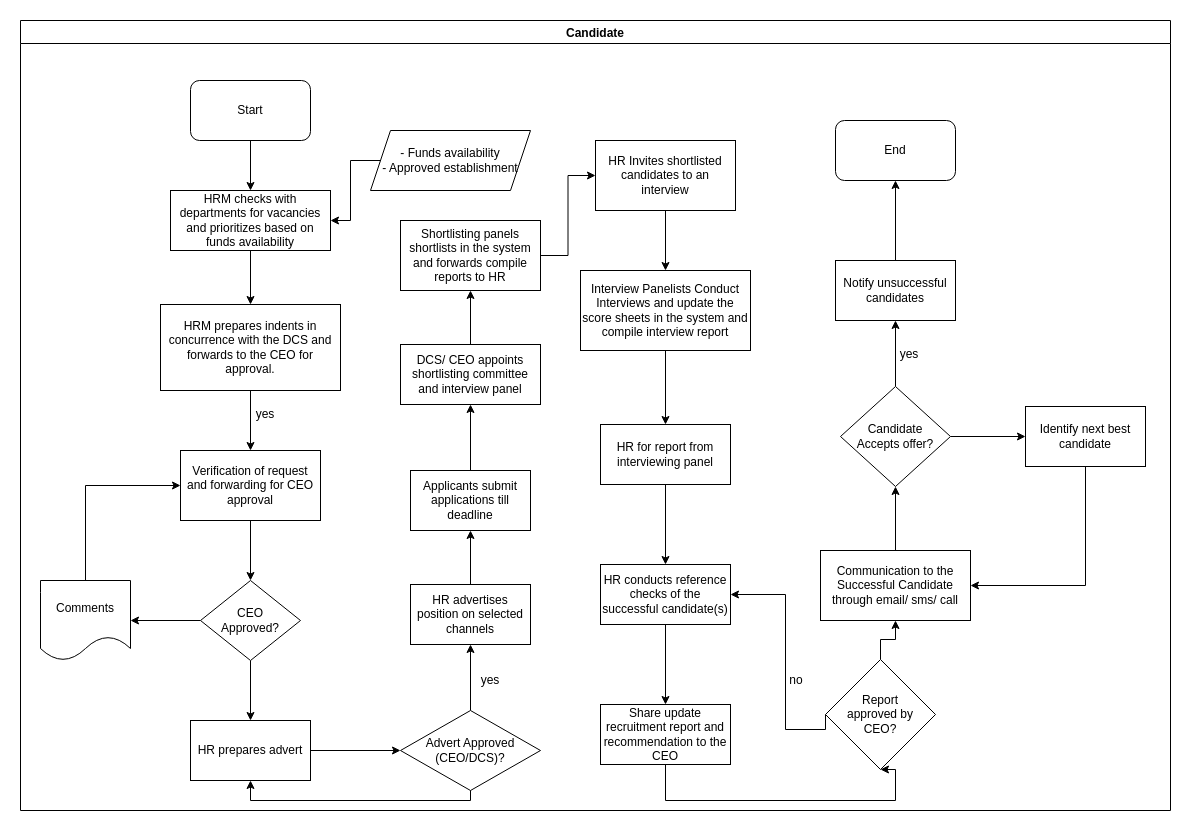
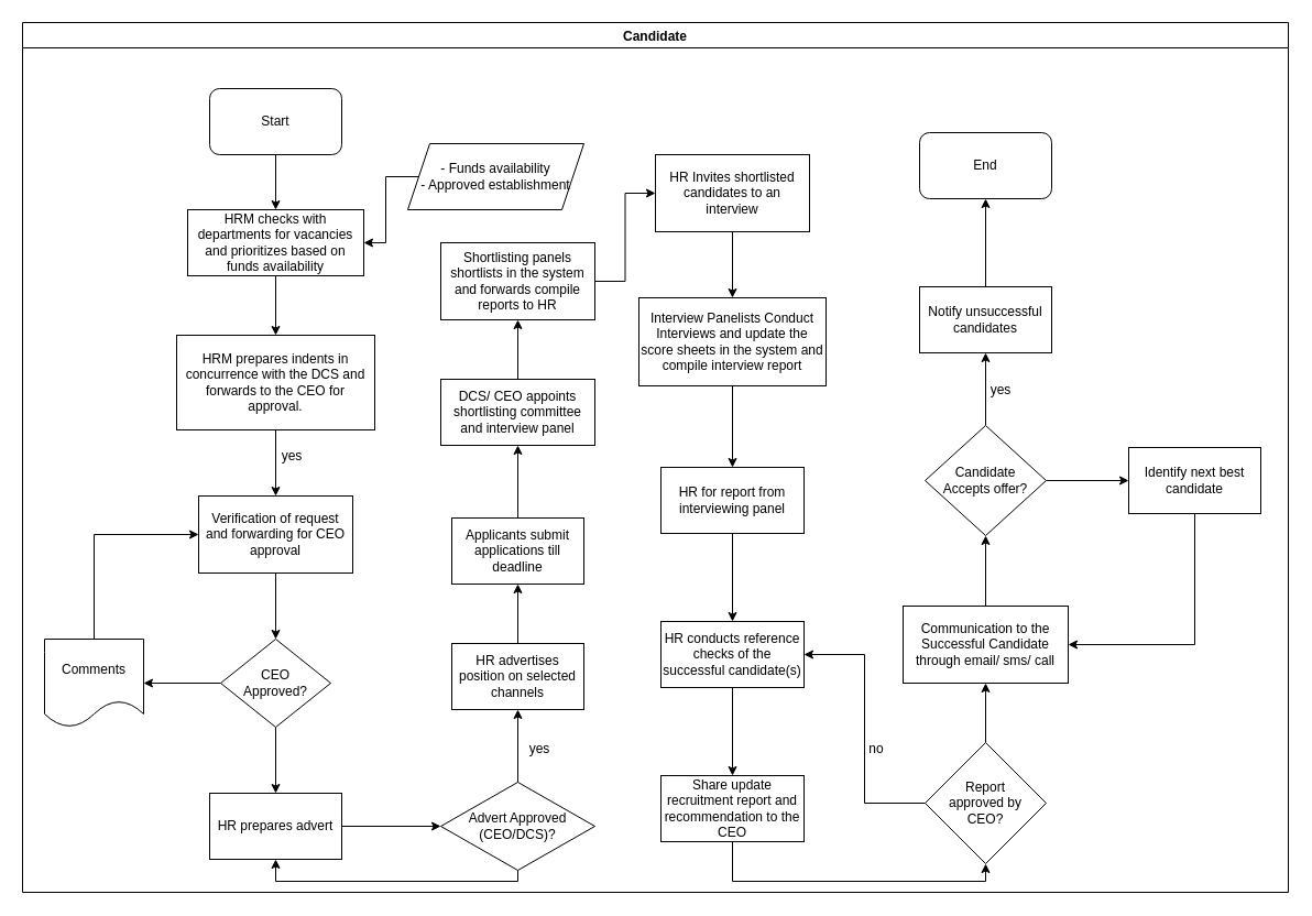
  <mxCell id="0" />
  <mxCell id="1" parent="0" />
  <mxCell id="2" value="Candidate" style="swimlane;" vertex="1" parent="1"><mxGeometry x="20" y="20" width="1150" height="790" as="geometry" /></mxCell>
  <mxCell id="3" value="Start" style="rounded=1;whiteSpace=wrap;html=1;" vertex="1" parent="2"><mxGeometry x="170" y="60" width="120" height="60" as="geometry" /></mxCell>
  <mxCell id="4" value="&lt;span lang=&quot;EN-GB&quot;&gt;HRM checks with departments for vacancies and prioritizes based on funds availability&lt;br&gt;&lt;/span&gt;" style="rounded=0;whiteSpace=wrap;html=1;" vertex="1" parent="2"><mxGeometry x="150" y="170" width="160" height="60" as="geometry" /></mxCell>
  <mxCell id="5" value="" style="edgeStyle=orthogonalEdgeStyle;rounded=0;orthogonalLoop=1;jettySize=auto;html=1;" edge="1" parent="2" source="3" target="4"><mxGeometry relative="1" as="geometry"><mxPoint x="230" y="200" as="targetPoint" /></mxGeometry></mxCell>
  <mxCell id="6" value="" style="edgeStyle=orthogonalEdgeStyle;rounded=0;orthogonalLoop=1;jettySize=auto;html=1;" edge="1" parent="2" source="7" target="4"><mxGeometry relative="1" as="geometry" /></mxCell>
  <mxCell id="7" value="&lt;div&gt;- Funds availability&lt;/div&gt;&lt;div&gt;- Approved establishment&lt;br&gt;&lt;/div&gt;" style="shape=parallelogram;perimeter=parallelogramPerimeter;whiteSpace=wrap;html=1;fixedSize=1;" vertex="1" parent="2"><mxGeometry x="350" y="110" width="160" height="60" as="geometry" /></mxCell>
  <mxCell id="8" value="" style="edgeStyle=orthogonalEdgeStyle;rounded=0;orthogonalLoop=1;jettySize=auto;html=1;exitX=0.5;exitY=1;exitDx=0;exitDy=0;" edge="1" parent="2" source="56" target="10"><mxGeometry relative="1" as="geometry"><mxPoint x="230" y="370" as="sourcePoint" /></mxGeometry></mxCell>
  <mxCell id="9" value="" style="edgeStyle=orthogonalEdgeStyle;rounded=0;orthogonalLoop=1;jettySize=auto;html=1;" edge="1" parent="2" source="10" target="14"><mxGeometry relative="1" as="geometry" /></mxCell>
  <mxCell id="10" value="Verification of request and forwarding for CEO approval" style="whiteSpace=wrap;html=1;rounded=0;" vertex="1" parent="2"><mxGeometry x="160" y="430" width="140" height="70" as="geometry" /></mxCell>
  <mxCell id="11" value="yes" style="text;html=1;strokeColor=none;fillColor=none;align=center;verticalAlign=middle;whiteSpace=wrap;rounded=0;" vertex="1" parent="2"><mxGeometry x="225" y="384" width="40" height="20" as="geometry" /></mxCell>
  <mxCell id="12" value="" style="edgeStyle=orthogonalEdgeStyle;rounded=0;orthogonalLoop=1;jettySize=auto;html=1;" edge="1" parent="2" source="14" target="16"><mxGeometry relative="1" as="geometry" /></mxCell>
  <mxCell id="13" value="" style="edgeStyle=orthogonalEdgeStyle;rounded=0;orthogonalLoop=1;jettySize=auto;html=1;" edge="1" parent="2" source="14" target="18"><mxGeometry relative="1" as="geometry" /></mxCell>
  <mxCell id="14" value="&lt;div&gt;CEO &lt;br&gt;&lt;/div&gt;&lt;div&gt;Approved?&lt;/div&gt;" style="rhombus;whiteSpace=wrap;html=1;rounded=0;" vertex="1" parent="2"><mxGeometry x="180" y="560" width="100" height="80" as="geometry" /></mxCell>
  <mxCell id="15" value="" style="edgeStyle=orthogonalEdgeStyle;rounded=0;orthogonalLoop=1;jettySize=auto;html=1;" edge="1" parent="2" source="16" target="20"><mxGeometry relative="1" as="geometry" /></mxCell>
  <mxCell id="16" value="HR prepares advert" style="whiteSpace=wrap;html=1;rounded=0;" vertex="1" parent="2"><mxGeometry x="170" y="700" width="120" height="60" as="geometry" /></mxCell>
  <mxCell id="17" value="" style="edgeStyle=orthogonalEdgeStyle;rounded=0;orthogonalLoop=1;jettySize=auto;html=1;entryX=0;entryY=0.5;entryDx=0;entryDy=0;exitX=0.5;exitY=0;exitDx=0;exitDy=0;" edge="1" parent="2" source="18" target="10"><mxGeometry relative="1" as="geometry"><mxPoint x="65" y="470" as="targetPoint" /></mxGeometry></mxCell>
  <mxCell id="18" value="Comments" style="shape=document;whiteSpace=wrap;html=1;boundedLbl=1;rounded=0;" vertex="1" parent="2"><mxGeometry x="20" y="560" width="90" height="80" as="geometry" /></mxCell>
  <mxCell id="19" value="" style="edgeStyle=orthogonalEdgeStyle;rounded=0;orthogonalLoop=1;jettySize=auto;html=1;" edge="1" parent="2" source="20" target="22"><mxGeometry relative="1" as="geometry" /></mxCell>
  <mxCell id="20" value="Advert Approved (CEO/DCS)?" style="rhombus;whiteSpace=wrap;html=1;rounded=0;" vertex="1" parent="2"><mxGeometry x="380" y="690" width="140" height="80" as="geometry" /></mxCell>
  <mxCell id="21" value="" style="edgeStyle=orthogonalEdgeStyle;rounded=0;orthogonalLoop=1;jettySize=auto;html=1;" edge="1" parent="2" source="22" target="24"><mxGeometry relative="1" as="geometry" /></mxCell>
  <mxCell id="22" value="HR advertises position on selected channels" style="whiteSpace=wrap;html=1;rounded=0;" vertex="1" parent="2"><mxGeometry x="390" y="564" width="120" height="60" as="geometry" /></mxCell>
  <mxCell id="23" value="" style="edgeStyle=orthogonalEdgeStyle;rounded=0;orthogonalLoop=1;jettySize=auto;html=1;" edge="1" parent="2" source="24" target="28"><mxGeometry relative="1" as="geometry" /></mxCell>
  <mxCell id="24" value="Applicants submit applications till deadline" style="whiteSpace=wrap;html=1;rounded=0;" vertex="1" parent="2"><mxGeometry x="390" y="450" width="120" height="60" as="geometry" /></mxCell>
  <mxCell id="25" value="yes" style="text;html=1;strokeColor=none;fillColor=none;align=center;verticalAlign=middle;whiteSpace=wrap;rounded=0;" vertex="1" parent="2"><mxGeometry x="450" y="650" width="40" height="20" as="geometry" /></mxCell>
  <mxCell id="26" value="" style="edgeStyle=orthogonalEdgeStyle;rounded=0;orthogonalLoop=1;jettySize=auto;html=1;entryX=0.5;entryY=1;entryDx=0;entryDy=0;exitX=0.5;exitY=1;exitDx=0;exitDy=0;" edge="1" parent="2" source="20" target="16"><mxGeometry relative="1" as="geometry"><mxPoint x="450" y="860" as="targetPoint" /><Array as="points"><mxPoint x="450" y="780" /><mxPoint x="230" y="780" /></Array></mxGeometry></mxCell>
  <mxCell id="27" value="" style="edgeStyle=orthogonalEdgeStyle;rounded=0;orthogonalLoop=1;jettySize=auto;html=1;" edge="1" parent="2" source="28" target="30"><mxGeometry relative="1" as="geometry" /></mxCell>
  <mxCell id="28" value="&lt;span lang=&quot;EN-GB&quot;&gt;DCS/ CEO appoints shortlisting committee and interview panel&lt;/span&gt;" style="whiteSpace=wrap;html=1;rounded=0;" vertex="1" parent="2"><mxGeometry x="380" y="324" width="140" height="60" as="geometry" /></mxCell>
  <mxCell id="29" value="" style="edgeStyle=orthogonalEdgeStyle;rounded=0;orthogonalLoop=1;jettySize=auto;html=1;entryX=0;entryY=0.5;entryDx=0;entryDy=0;" edge="1" parent="2" source="30" target="32"><mxGeometry relative="1" as="geometry" /></mxCell>
  <mxCell id="30" value="Shortlisting panels shortlists in the system and forwards compile reports to HR" style="whiteSpace=wrap;html=1;rounded=0;" vertex="1" parent="2"><mxGeometry x="380" y="200" width="140" height="70" as="geometry" /></mxCell>
  <mxCell id="31" value="" style="edgeStyle=orthogonalEdgeStyle;rounded=0;orthogonalLoop=1;jettySize=auto;html=1;" edge="1" parent="2" source="32" target="34"><mxGeometry relative="1" as="geometry" /></mxCell>
  <mxCell id="32" value="HR Invites shortlisted candidates to an interview" style="whiteSpace=wrap;html=1;rounded=0;" vertex="1" parent="2"><mxGeometry x="575" y="120" width="140" height="70" as="geometry" /></mxCell>
  <mxCell id="33" value="" style="edgeStyle=orthogonalEdgeStyle;rounded=0;orthogonalLoop=1;jettySize=auto;html=1;" edge="1" parent="2" source="34" target="36"><mxGeometry relative="1" as="geometry" /></mxCell>
  <mxCell id="34" value="&lt;span lang=&quot;EN-GB&quot;&gt;Interview Panelists Conduct Interviews and update the score sheets in the system and compile interview report&lt;br&gt;&lt;/span&gt;" style="whiteSpace=wrap;html=1;rounded=0;" vertex="1" parent="2"><mxGeometry x="560" y="250" width="170" height="80" as="geometry" /></mxCell>
  <mxCell id="35" value="" style="edgeStyle=orthogonalEdgeStyle;rounded=0;orthogonalLoop=1;jettySize=auto;html=1;" edge="1" parent="2" source="36" target="38"><mxGeometry relative="1" as="geometry" /></mxCell>
  <mxCell id="36" value="&lt;span lang=&quot;EN-GB&quot;&gt;HR for report from interviewing panel&lt;/span&gt;" style="whiteSpace=wrap;html=1;rounded=0;" vertex="1" parent="2"><mxGeometry x="580" y="404" width="130" height="60" as="geometry" /></mxCell>
  <mxCell id="37" value="" style="edgeStyle=orthogonalEdgeStyle;rounded=0;orthogonalLoop=1;jettySize=auto;html=1;" edge="1" parent="2" source="38" target="40"><mxGeometry relative="1" as="geometry" /></mxCell>
  <mxCell id="38" value="&lt;span lang=&quot;EN-GB&quot;&gt;HR conducts reference checks of the successful candidate(s)&lt;br&gt;&lt;/span&gt;" style="whiteSpace=wrap;html=1;rounded=0;" vertex="1" parent="2"><mxGeometry x="580" y="544" width="130" height="60" as="geometry" /></mxCell>
  <mxCell id="39" value="" style="edgeStyle=orthogonalEdgeStyle;rounded=0;orthogonalLoop=1;jettySize=auto;html=1;entryX=0.5;entryY=1;entryDx=0;entryDy=0;exitX=0.5;exitY=1;exitDx=0;exitDy=0;" edge="1" parent="2" source="40" target="43"><mxGeometry relative="1" as="geometry"><Array as="points"><mxPoint x="645" y="780" /><mxPoint x="875" y="780" /></Array></mxGeometry></mxCell>
  <mxCell id="40" value="Share update recruitment report and recommendation to the CEO" style="whiteSpace=wrap;html=1;rounded=0;" vertex="1" parent="2"><mxGeometry x="580" y="684" width="130" height="60" as="geometry" /></mxCell>
  <mxCell id="41" value="" style="edgeStyle=orthogonalEdgeStyle;rounded=0;orthogonalLoop=1;jettySize=auto;html=1;" edge="1" parent="2" source="43" target="45"><mxGeometry relative="1" as="geometry" /></mxCell>
  <mxCell id="42" value="" style="edgeStyle=orthogonalEdgeStyle;rounded=0;orthogonalLoop=1;jettySize=auto;html=1;entryX=1;entryY=0.5;entryDx=0;entryDy=0;exitX=0;exitY=0.5;exitDx=0;exitDy=0;" edge="1" parent="2" source="43" target="38"><mxGeometry relative="1" as="geometry"><mxPoint x="1005" y="714" as="targetPoint" /><Array as="points"><mxPoint x="765" y="709" /><mxPoint x="765" y="574" /></Array></mxGeometry></mxCell>
- <mxCell id="43" value="&lt;div&gt;Report &lt;br&gt;&lt;/div&gt;&lt;div&gt;approved by &lt;br&gt;&lt;/div&gt;&lt;div&gt;CEO?&lt;/div&gt;" style="rhombus;whiteSpace=wrap;html=1;rounded=0;" vertex="1" parent="2"><mxGeometry x="805" y="639" width="110" height="110" as="geometry" /></mxCell>
+ <mxCell id="43" value="&lt;div&gt;Report &lt;br&gt;&lt;/div&gt;&lt;div&gt;approved by &lt;br&gt;&lt;/div&gt;&lt;div&gt;CEO?&lt;/div&gt;" style="rhombus;whiteSpace=wrap;html=1;rounded=0;" vertex="1" parent="2"><mxGeometry x="820" y="654" width="110" height="110" as="geometry" /></mxCell>
  <mxCell id="44" value="" style="edgeStyle=orthogonalEdgeStyle;rounded=0;orthogonalLoop=1;jettySize=auto;html=1;" edge="1" parent="2" source="45" target="48"><mxGeometry relative="1" as="geometry" /></mxCell>
  <mxCell id="45" value="&lt;span lang=&quot;EN-GB&quot;&gt;Communication to the Successful Candidate through email/ sms/ call&lt;/span&gt;" style="whiteSpace=wrap;html=1;rounded=0;" vertex="1" parent="2"><mxGeometry x="800" y="530" width="150" height="70" as="geometry" /></mxCell>
  <mxCell id="46" value="" style="edgeStyle=orthogonalEdgeStyle;rounded=0;orthogonalLoop=1;jettySize=auto;html=1;" edge="1" parent="2" source="48" target="51"><mxGeometry relative="1" as="geometry" /></mxCell>
  <mxCell id="47" value="" style="edgeStyle=orthogonalEdgeStyle;rounded=0;orthogonalLoop=1;jettySize=auto;html=1;" edge="1" parent="2" source="48" target="55"><mxGeometry relative="1" as="geometry" /></mxCell>
  <mxCell id="48" value="&lt;div&gt;Candidate&lt;/div&gt;&lt;div&gt;Accepts offer?&lt;/div&gt;" style="rhombus;whiteSpace=wrap;html=1;rounded=0;" vertex="1" parent="2"><mxGeometry x="820" y="366" width="110" height="100" as="geometry" /></mxCell>
  <mxCell id="49" value="no" style="text;html=1;strokeColor=none;fillColor=none;align=center;verticalAlign=middle;whiteSpace=wrap;rounded=0;" vertex="1" parent="2"><mxGeometry x="756" y="650" width="40" height="20" as="geometry" /></mxCell>
  <mxCell id="50" value="" style="edgeStyle=orthogonalEdgeStyle;rounded=0;orthogonalLoop=1;jettySize=auto;html=1;entryX=0.5;entryY=1;entryDx=0;entryDy=0;" edge="1" parent="2" source="51" target="52"><mxGeometry relative="1" as="geometry"><mxPoint x="875" y="126" as="targetPoint" /></mxGeometry></mxCell>
  <mxCell id="51" value="Notify unsuccessful candidates" style="whiteSpace=wrap;html=1;rounded=0;" vertex="1" parent="2"><mxGeometry x="815" y="240" width="120" height="60" as="geometry" /></mxCell>
  <mxCell id="52" value="End" style="rounded=1;whiteSpace=wrap;html=1;" vertex="1" parent="2"><mxGeometry x="815" y="100" width="120" height="60" as="geometry" /></mxCell>
  <mxCell id="53" value="yes" style="text;html=1;strokeColor=none;fillColor=none;align=center;verticalAlign=middle;whiteSpace=wrap;rounded=0;" vertex="1" parent="2"><mxGeometry x="869" y="324" width="40" height="20" as="geometry" /></mxCell>
  <mxCell id="54" value="" style="edgeStyle=orthogonalEdgeStyle;rounded=0;orthogonalLoop=1;jettySize=auto;html=1;entryX=1;entryY=0.5;entryDx=0;entryDy=0;exitX=0.5;exitY=1;exitDx=0;exitDy=0;" edge="1" parent="2" source="55" target="45"><mxGeometry relative="1" as="geometry"><mxPoint x="1065" y="526" as="targetPoint" /></mxGeometry></mxCell>
  <mxCell id="55" value="Identify next best candidate" style="rounded=0;whiteSpace=wrap;html=1;" vertex="1" parent="2"><mxGeometry x="1005" y="386" width="120" height="60" as="geometry" /></mxCell>
  <mxCell id="56" value="&lt;span lang=&quot;EN-GB&quot;&gt;HRM prepares indents in concurrence with the DCS and forwards to the CEO for approval.&lt;/span&gt;" style="rounded=0;whiteSpace=wrap;html=1;" vertex="1" parent="2"><mxGeometry x="140" y="284" width="180" height="86" as="geometry" /></mxCell>
  <mxCell id="57" value="" style="edgeStyle=orthogonalEdgeStyle;rounded=0;orthogonalLoop=1;jettySize=auto;html=1;" edge="1" parent="2" source="4" target="56"><mxGeometry relative="1" as="geometry"><mxPoint x="230" y="290" as="targetPoint" /></mxGeometry></mxCell>
